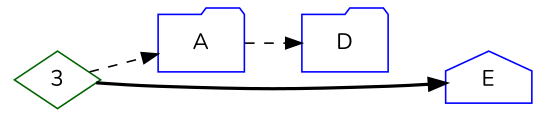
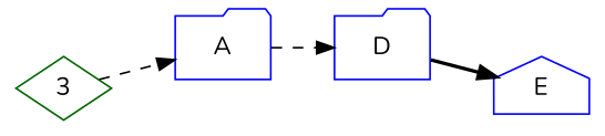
  digraph {
    fontname=Nunito
    rankdir=LR
    node [color=blue cond=true fontname=Nunito shape=folder]
    edge [childnumber=1 fontname=Nunito style=dashed]
    n1 [color=darkgreen cond="opcode is zero" label=3 shape=diamond]
    A [lazyrepeat=true repeat="*"]
    D
    E [cond="opcode is ahah" shape=house]
    n1 -> A
    A -> D
-   n1 -> E [style=bold]
+   D -> E [style=bold]
  }
